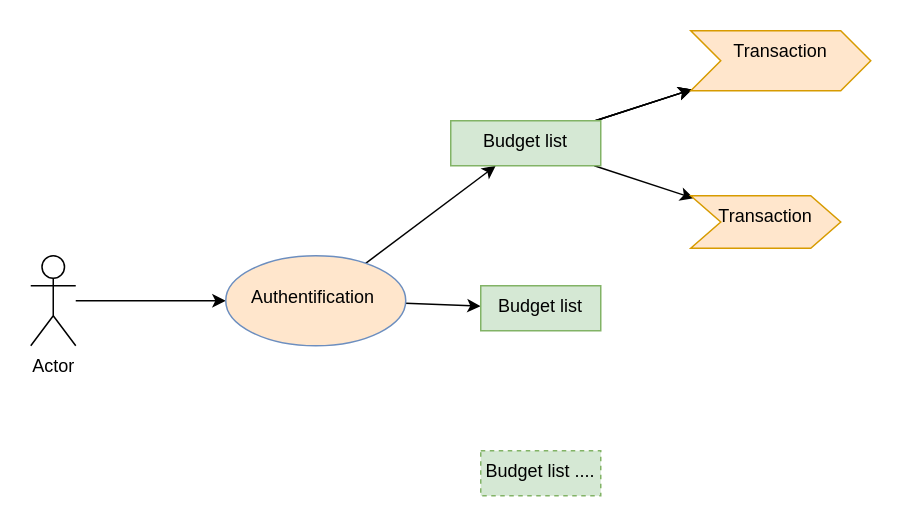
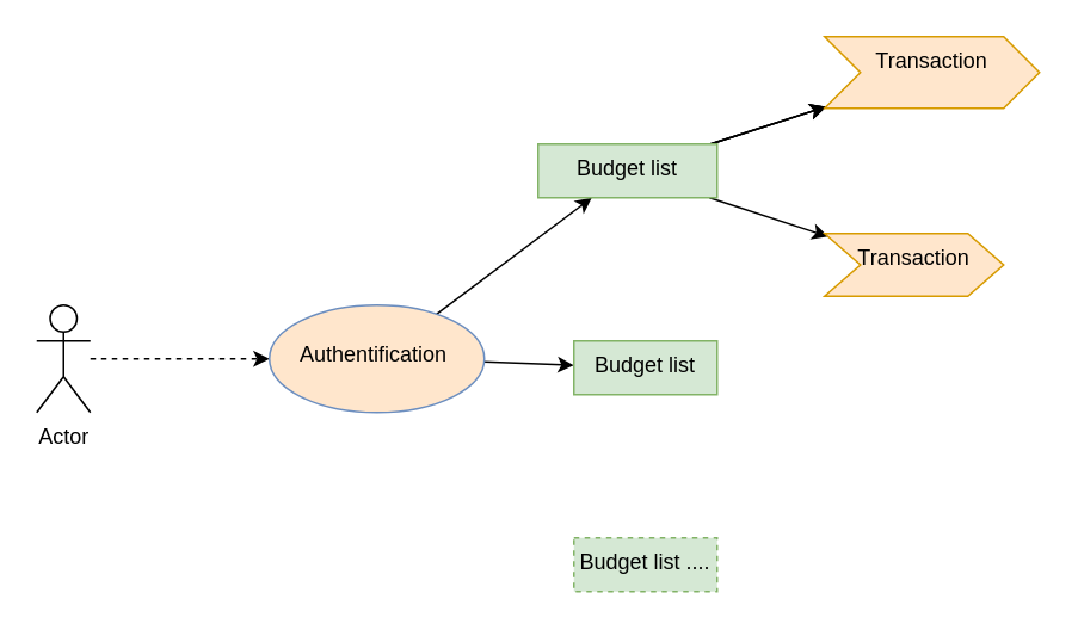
  <mxCell id="0" />
  <mxCell id="1" parent="0" />
- <mxCell id="2" value="" style="edgeStyle=none;html=1;" edge="1" parent="1" source="3" target="6"><mxGeometry relative="1" as="geometry" /></mxCell>
+ <mxCell id="2" value="" style="edgeStyle=none;html=1;dashed=1;" edge="1" parent="1" source="3" target="6"><mxGeometry relative="1" as="geometry" /></mxCell>
  <mxCell id="3" value="Actor" style="shape=umlActor;verticalLabelPosition=bottom;verticalAlign=top;html=1;outlineConnect=0;" vertex="1" parent="1"><mxGeometry x="20" y="170" width="30" height="60" as="geometry" /></mxCell>
  <mxCell id="4" value="" style="edgeStyle=none;html=1;" edge="1" parent="1" source="6" target="7"><mxGeometry relative="1" as="geometry" /></mxCell>
  <mxCell id="5" value="" style="edgeStyle=none;html=1;" edge="1" parent="1" source="6" target="12"><mxGeometry relative="1" as="geometry" /></mxCell>
  <mxCell id="6" value="&lt;div&gt;&lt;br&gt;&lt;/div&gt;&lt;div&gt;&lt;span style=&quot;background-color: transparent;&quot;&gt;Authentification&amp;nbsp;&lt;/span&gt;&lt;br&gt;&lt;/div&gt;" style="ellipse;whiteSpace=wrap;html=1;verticalAlign=top;fillColor=#ffe6cc;strokeColor=#6c8ebf;" vertex="1" parent="1"><mxGeometry x="150" y="170" width="120" height="60" as="geometry" /></mxCell>
  <mxCell id="7" value="Budget list" style="whiteSpace=wrap;html=1;verticalAlign=top;fillColor=#d5e8d4;strokeColor=#82b366;" vertex="1" parent="1"><mxGeometry x="320" y="190" width="80" height="30" as="geometry" /></mxCell>
  <mxCell id="8" value="" style="edgeStyle=none;html=1;" edge="1" parent="1" source="12" target="14"><mxGeometry relative="1" as="geometry" /></mxCell>
  <mxCell id="9" value="" style="edgeStyle=none;html=1;" edge="1" parent="1" source="12" target="14"><mxGeometry relative="1" as="geometry" /></mxCell>
  <mxCell id="10" value="" style="edgeStyle=none;html=1;" edge="1" parent="1" source="12" target="14"><mxGeometry relative="1" as="geometry" /></mxCell>
  <mxCell id="11" value="" style="edgeStyle=none;html=1;" edge="1" parent="1" source="12" target="15"><mxGeometry relative="1" as="geometry" /></mxCell>
  <mxCell id="12" value="&lt;span style=&quot;color: rgb(0, 0, 0);&quot;&gt;Budget list&lt;/span&gt;" style="whiteSpace=wrap;html=1;verticalAlign=top;fillColor=#d5e8d4;strokeColor=#82b366;" vertex="1" parent="1"><mxGeometry x="300" y="80" width="100" height="30" as="geometry" /></mxCell>
  <mxCell id="13" value="&lt;span style=&quot;color: rgb(0, 0, 0);&quot;&gt;Budget list ....&lt;/span&gt;" style="whiteSpace=wrap;html=1;verticalAlign=top;fillColor=#d5e8d4;strokeColor=#82b366;dashed=1;" vertex="1" parent="1"><mxGeometry x="320" y="300" width="80" height="30" as="geometry" /></mxCell>
  <mxCell id="14" value="Transaction" style="shape=step;perimeter=stepPerimeter;whiteSpace=wrap;html=1;fixedSize=1;verticalAlign=top;fillColor=#ffe6cc;strokeColor=#d79b00;" vertex="1" parent="1"><mxGeometry x="460" y="20" width="120" height="40" as="geometry" /></mxCell>
  <mxCell id="15" value="&lt;span style=&quot;color: rgb(0, 0, 0);&quot;&gt;Transaction&lt;/span&gt;" style="shape=step;perimeter=stepPerimeter;whiteSpace=wrap;html=1;fixedSize=1;verticalAlign=top;fillColor=#ffe6cc;strokeColor=#d79b00;" vertex="1" parent="1"><mxGeometry x="460" y="130" width="100" height="35" as="geometry" /></mxCell>
